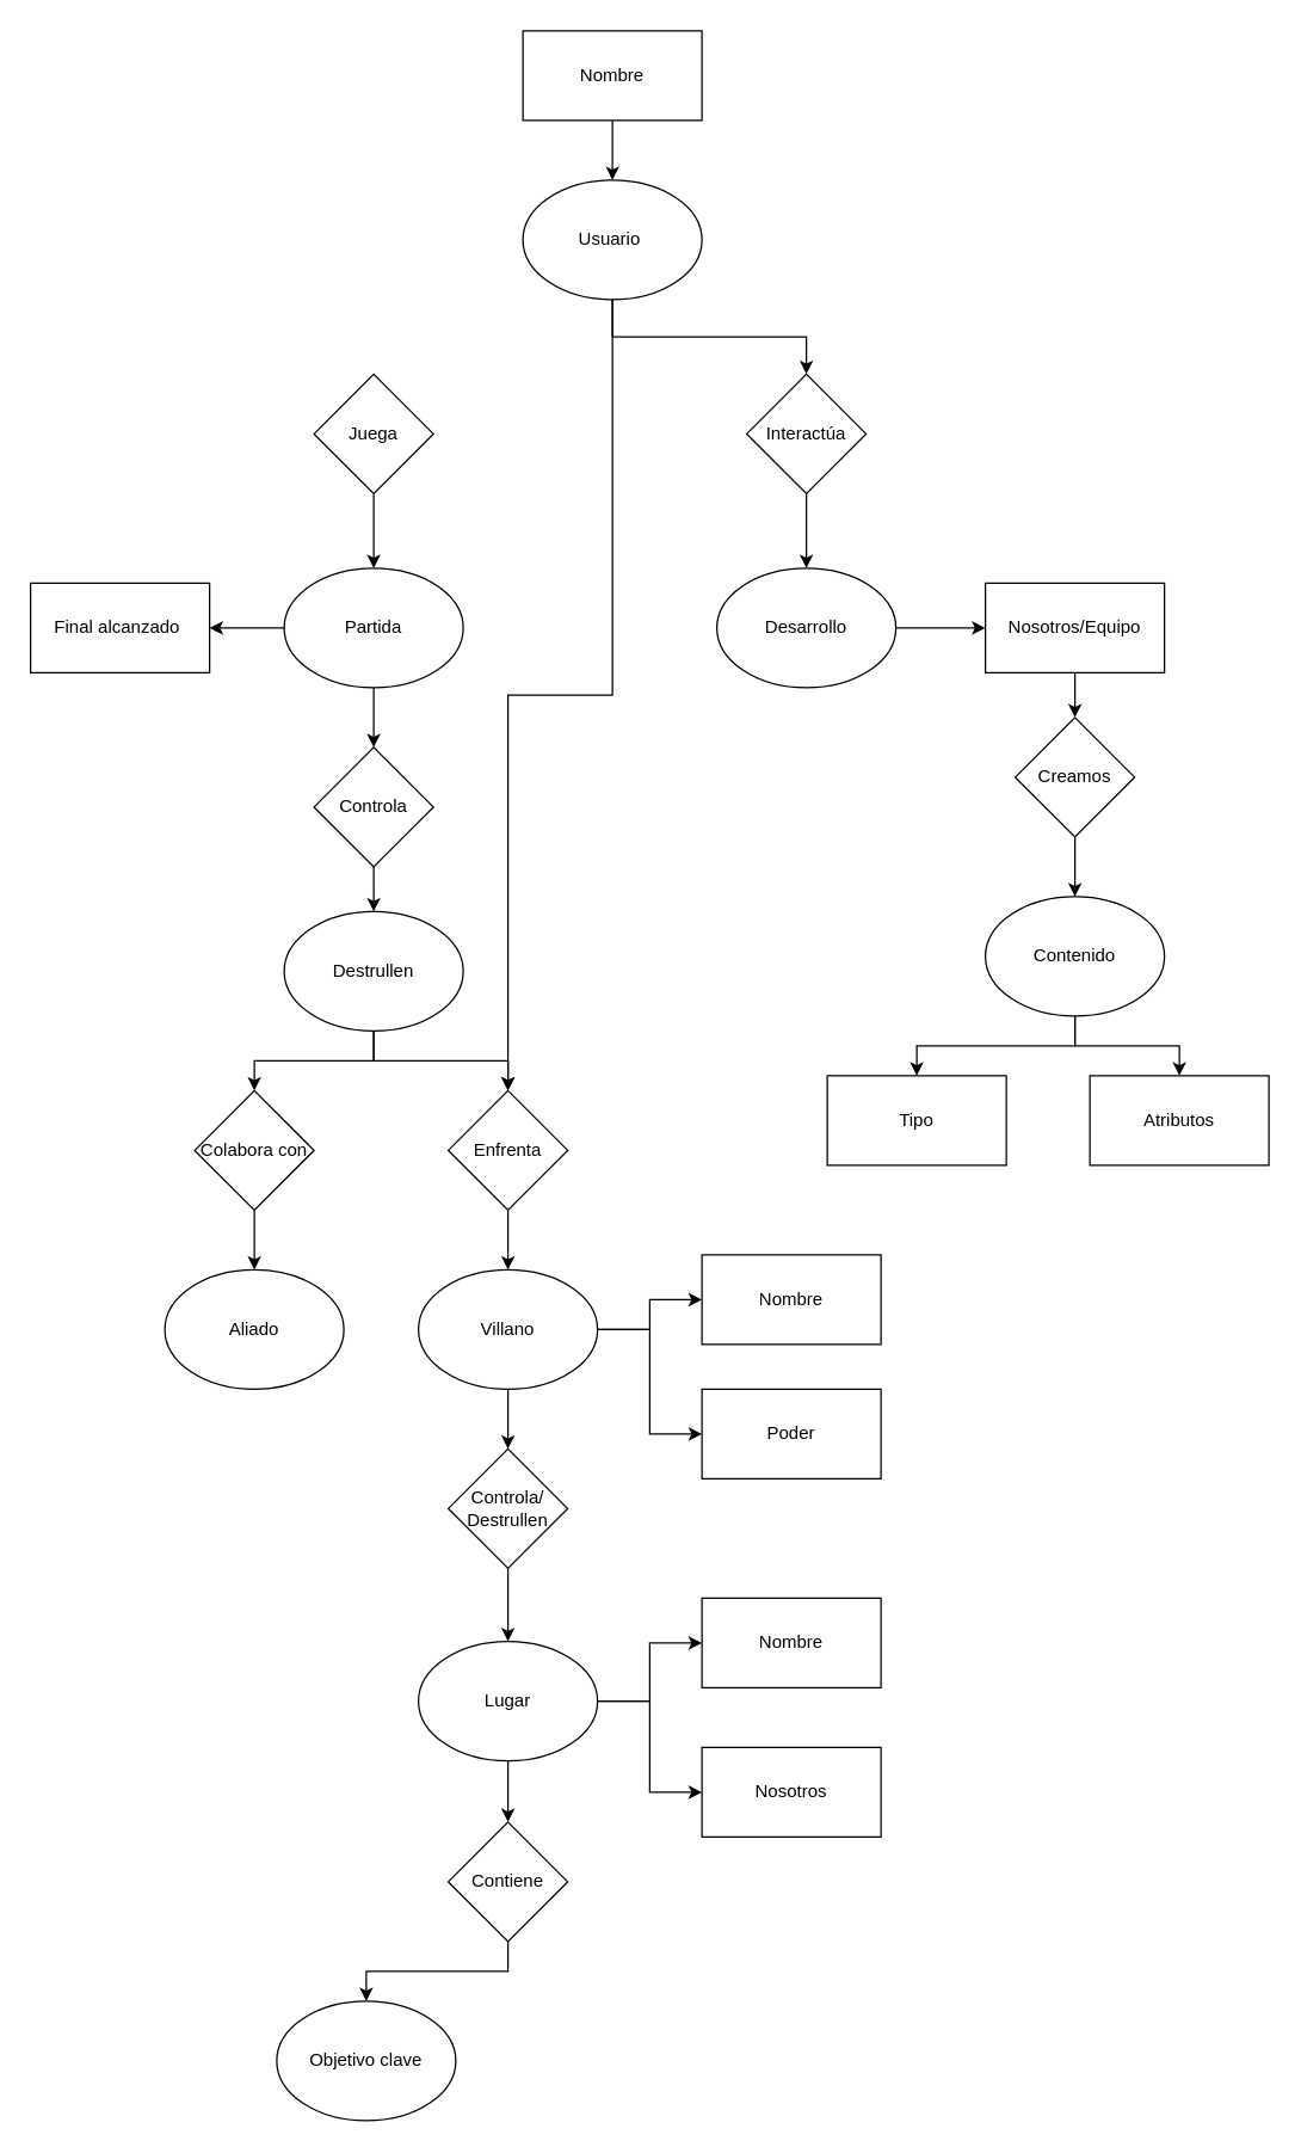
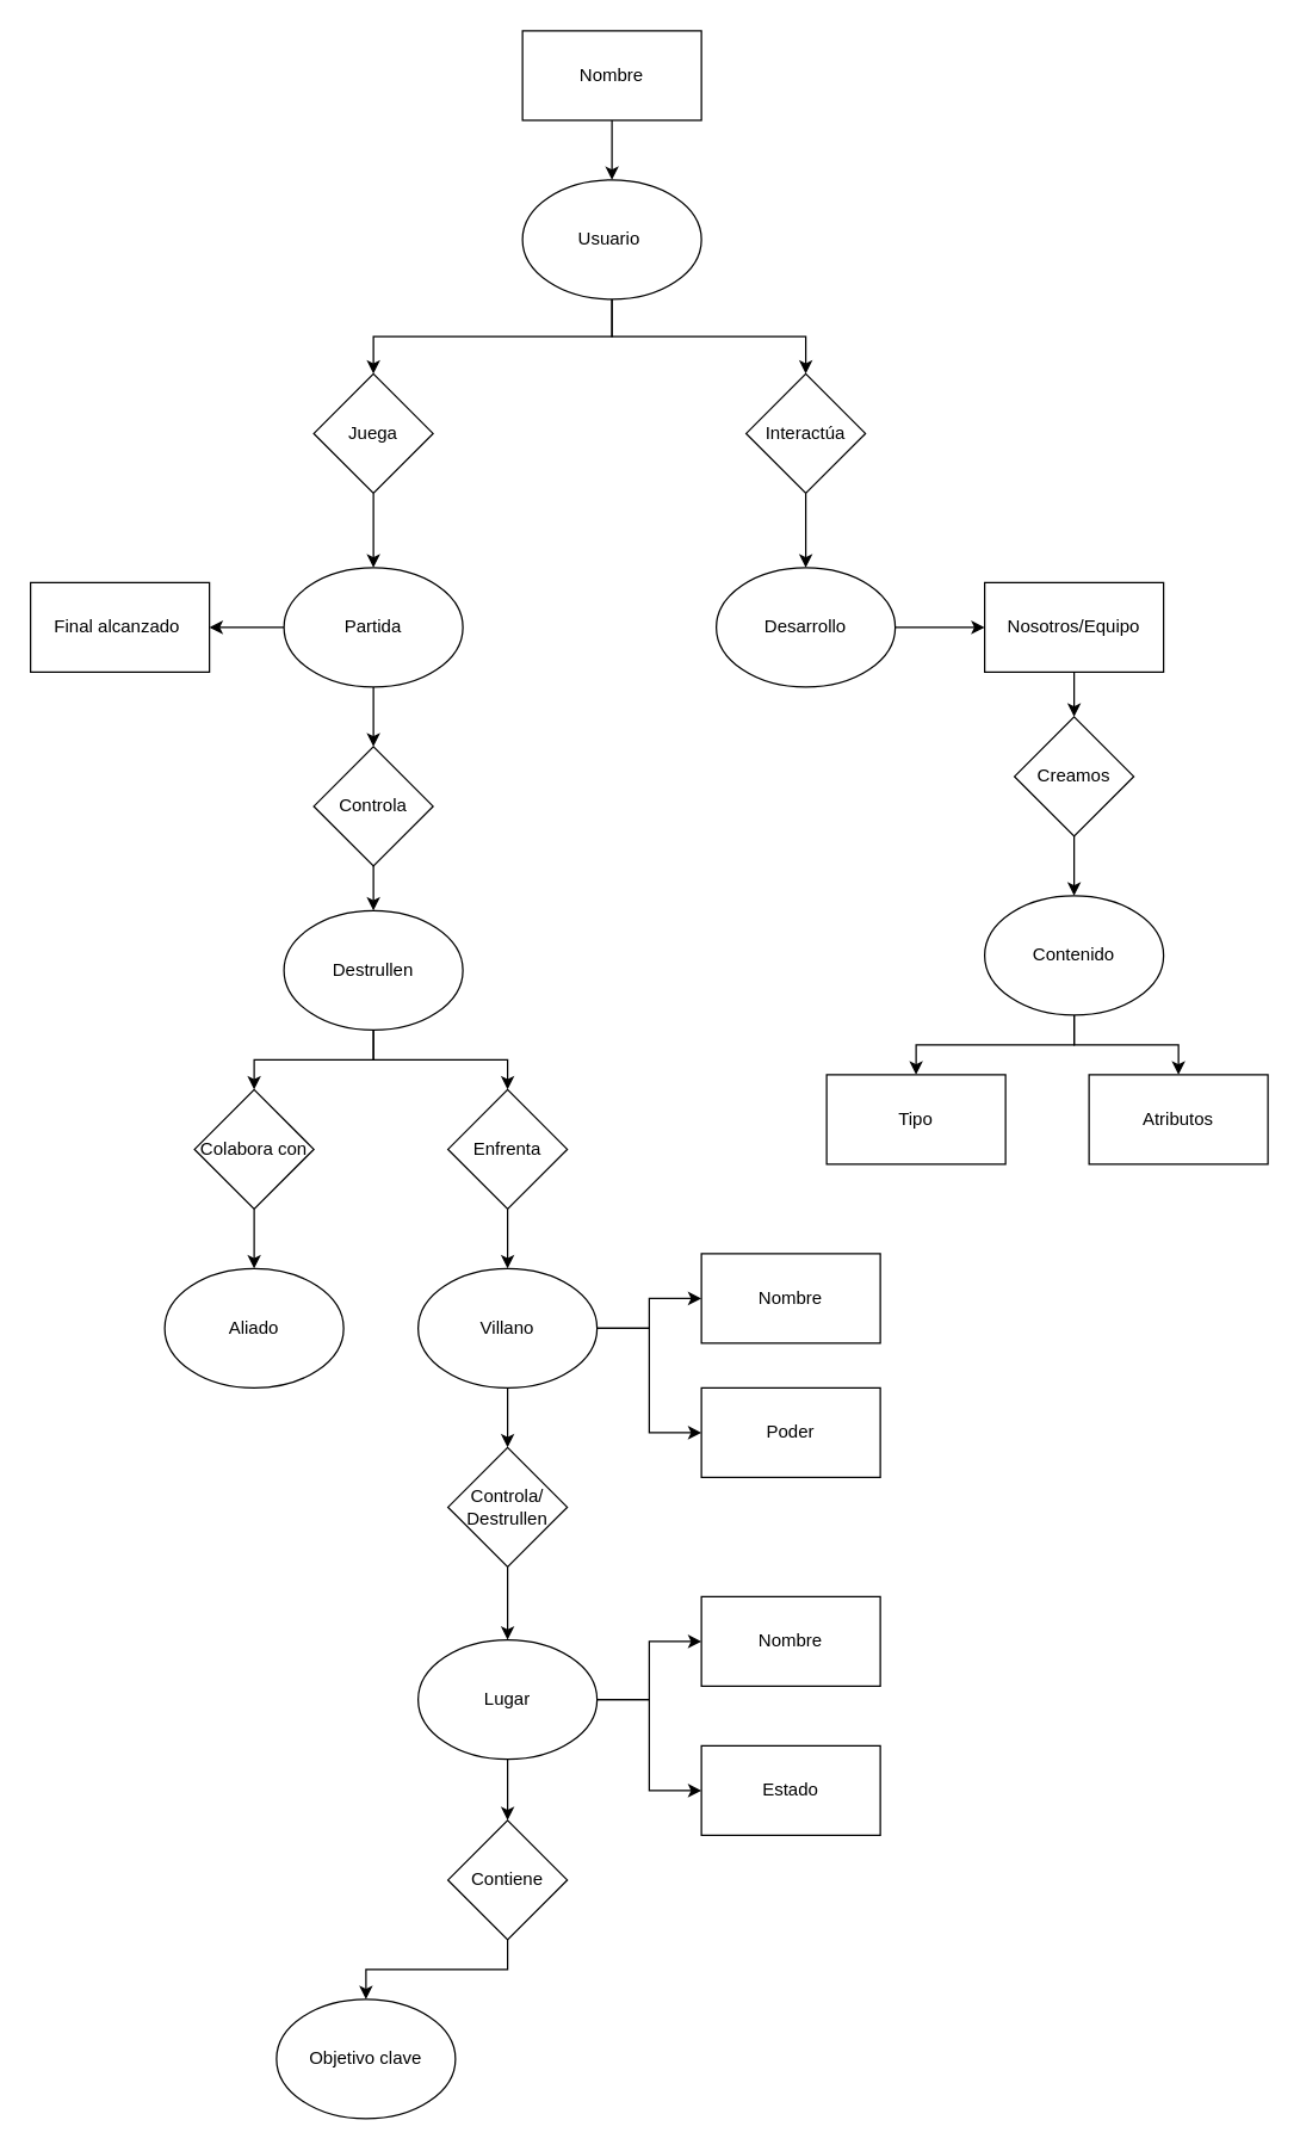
  <mxCell id="0" />
  <mxCell id="1" parent="0" />
- <mxCell id="2" style="edgeStyle=orthogonalEdgeStyle;rounded=0;orthogonalLoop=1;jettySize=auto;html=1;exitX=0.5;exitY=1;exitDx=0;exitDy=0;" edge="1" parent="1" source="4" target="39"><mxGeometry relative="1" as="geometry" /></mxCell>
+ <mxCell id="2" style="edgeStyle=orthogonalEdgeStyle;rounded=0;orthogonalLoop=1;jettySize=auto;html=1;exitX=0.5;exitY=1;exitDx=0;exitDy=0;entryX=0.5;entryY=0;entryDx=0;entryDy=0;" edge="1" parent="1" source="4" target="11"><mxGeometry relative="1" as="geometry" /></mxCell>
  <mxCell id="3" style="edgeStyle=orthogonalEdgeStyle;rounded=0;orthogonalLoop=1;jettySize=auto;html=1;exitX=0.5;exitY=1;exitDx=0;exitDy=0;entryX=0.5;entryY=0;entryDx=0;entryDy=0;" edge="1" parent="1" source="4" target="19"><mxGeometry relative="1" as="geometry" /></mxCell>
  <mxCell id="4" value="Usuario&amp;nbsp;" style="ellipse;whiteSpace=wrap;html=1;" vertex="1" parent="1"><mxGeometry x="350" y="120" width="120" height="80" as="geometry" /></mxCell>
  <mxCell id="5" style="edgeStyle=orthogonalEdgeStyle;rounded=0;orthogonalLoop=1;jettySize=auto;html=1;exitX=0;exitY=0.5;exitDx=0;exitDy=0;entryX=1;entryY=0.5;entryDx=0;entryDy=0;" edge="1" parent="1" source="7" target="12"><mxGeometry relative="1" as="geometry" /></mxCell>
  <mxCell id="6" style="edgeStyle=orthogonalEdgeStyle;rounded=0;orthogonalLoop=1;jettySize=auto;html=1;exitX=0.5;exitY=1;exitDx=0;exitDy=0;entryX=0.5;entryY=0;entryDx=0;entryDy=0;" edge="1" parent="1" source="7" target="14"><mxGeometry relative="1" as="geometry" /></mxCell>
  <mxCell id="7" value="Partida" style="ellipse;whiteSpace=wrap;html=1;" vertex="1" parent="1"><mxGeometry x="190" y="380" width="120" height="80" as="geometry" /></mxCell>
  <mxCell id="8" style="edgeStyle=orthogonalEdgeStyle;rounded=0;orthogonalLoop=1;jettySize=auto;html=1;exitX=0.5;exitY=1;exitDx=0;exitDy=0;entryX=0.5;entryY=0;entryDx=0;entryDy=0;" edge="1" parent="1" source="9" target="4"><mxGeometry relative="1" as="geometry" /></mxCell>
  <mxCell id="9" value="Nombre" style="rounded=0;whiteSpace=wrap;html=1;" vertex="1" parent="1"><mxGeometry x="350" y="20" width="120" height="60" as="geometry" /></mxCell>
  <mxCell id="10" style="edgeStyle=orthogonalEdgeStyle;rounded=0;orthogonalLoop=1;jettySize=auto;html=1;exitX=0.5;exitY=1;exitDx=0;exitDy=0;entryX=0.5;entryY=0;entryDx=0;entryDy=0;" edge="1" parent="1" source="11" target="7"><mxGeometry relative="1" as="geometry" /></mxCell>
  <mxCell id="11" value="Juega" style="rhombus;whiteSpace=wrap;html=1;" vertex="1" parent="1"><mxGeometry x="210" y="250" width="80" height="80" as="geometry" /></mxCell>
  <mxCell id="12" value="Final alcanzado&amp;nbsp;" style="rounded=0;whiteSpace=wrap;html=1;" vertex="1" parent="1"><mxGeometry x="20" y="390" width="120" height="60" as="geometry" /></mxCell>
  <mxCell id="13" style="edgeStyle=orthogonalEdgeStyle;rounded=0;orthogonalLoop=1;jettySize=auto;html=1;exitX=0.5;exitY=1;exitDx=0;exitDy=0;entryX=0.5;entryY=0;entryDx=0;entryDy=0;" edge="1" parent="1" source="14" target="17"><mxGeometry relative="1" as="geometry" /></mxCell>
  <mxCell id="14" value="Controla" style="rhombus;whiteSpace=wrap;html=1;" vertex="1" parent="1"><mxGeometry x="210" y="500" width="80" height="80" as="geometry" /></mxCell>
  <mxCell id="15" style="edgeStyle=orthogonalEdgeStyle;rounded=0;orthogonalLoop=1;jettySize=auto;html=1;exitX=0.5;exitY=1;exitDx=0;exitDy=0;entryX=0.5;entryY=0;entryDx=0;entryDy=0;" edge="1" parent="1" source="17" target="39"><mxGeometry relative="1" as="geometry" /></mxCell>
  <mxCell id="16" style="edgeStyle=orthogonalEdgeStyle;rounded=0;orthogonalLoop=1;jettySize=auto;html=1;exitX=0.5;exitY=1;exitDx=0;exitDy=0;entryX=0.5;entryY=0;entryDx=0;entryDy=0;" edge="1" parent="1" source="17" target="37"><mxGeometry relative="1" as="geometry" /></mxCell>
  <mxCell id="17" value="Destrullen" style="ellipse;whiteSpace=wrap;html=1;" vertex="1" parent="1"><mxGeometry x="190" y="610" width="120" height="80" as="geometry" /></mxCell>
  <mxCell id="18" style="edgeStyle=orthogonalEdgeStyle;rounded=0;orthogonalLoop=1;jettySize=auto;html=1;exitX=0.5;exitY=1;exitDx=0;exitDy=0;entryX=0.5;entryY=0;entryDx=0;entryDy=0;" edge="1" parent="1" source="19" target="21"><mxGeometry relative="1" as="geometry" /></mxCell>
  <mxCell id="19" value="Interactúa" style="rhombus;whiteSpace=wrap;html=1;" vertex="1" parent="1"><mxGeometry x="500" y="250" width="80" height="80" as="geometry" /></mxCell>
  <mxCell id="20" style="edgeStyle=orthogonalEdgeStyle;rounded=0;orthogonalLoop=1;jettySize=auto;html=1;exitX=1;exitY=0.5;exitDx=0;exitDy=0;entryX=0;entryY=0.5;entryDx=0;entryDy=0;" edge="1" parent="1" source="21" target="23"><mxGeometry relative="1" as="geometry" /></mxCell>
  <mxCell id="21" value="Desarrollo" style="ellipse;whiteSpace=wrap;html=1;" vertex="1" parent="1"><mxGeometry x="480" y="380" width="120" height="80" as="geometry" /></mxCell>
  <mxCell id="22" style="edgeStyle=orthogonalEdgeStyle;rounded=0;orthogonalLoop=1;jettySize=auto;html=1;exitX=0.5;exitY=1;exitDx=0;exitDy=0;entryX=0.5;entryY=0;entryDx=0;entryDy=0;" edge="1" parent="1" source="23" target="25"><mxGeometry relative="1" as="geometry" /></mxCell>
  <mxCell id="23" value="Nosotros/Equipo" style="rounded=0;whiteSpace=wrap;html=1;" vertex="1" parent="1"><mxGeometry x="660" y="390" width="120" height="60" as="geometry" /></mxCell>
  <mxCell id="24" style="edgeStyle=orthogonalEdgeStyle;rounded=0;orthogonalLoop=1;jettySize=auto;html=1;exitX=0.5;exitY=1;exitDx=0;exitDy=0;entryX=0.5;entryY=0;entryDx=0;entryDy=0;" edge="1" parent="1" source="25" target="28"><mxGeometry relative="1" as="geometry" /></mxCell>
  <mxCell id="25" value="Creamos" style="rhombus;whiteSpace=wrap;html=1;" vertex="1" parent="1"><mxGeometry x="680" y="480" width="80" height="80" as="geometry" /></mxCell>
  <mxCell id="26" style="edgeStyle=orthogonalEdgeStyle;rounded=0;orthogonalLoop=1;jettySize=auto;html=1;exitX=0.5;exitY=1;exitDx=0;exitDy=0;entryX=0.5;entryY=0;entryDx=0;entryDy=0;" edge="1" parent="1" source="28" target="29"><mxGeometry relative="1" as="geometry" /></mxCell>
  <mxCell id="27" style="edgeStyle=orthogonalEdgeStyle;rounded=0;orthogonalLoop=1;jettySize=auto;html=1;exitX=0.5;exitY=1;exitDx=0;exitDy=0;entryX=0.5;entryY=0;entryDx=0;entryDy=0;" edge="1" parent="1" source="28" target="30"><mxGeometry relative="1" as="geometry" /></mxCell>
  <mxCell id="28" value="Contenido" style="ellipse;whiteSpace=wrap;html=1;" vertex="1" parent="1"><mxGeometry x="660" y="600" width="120" height="80" as="geometry" /></mxCell>
  <mxCell id="29" value="Tipo" style="rounded=0;whiteSpace=wrap;html=1;" vertex="1" parent="1"><mxGeometry x="554" y="720" width="120" height="60" as="geometry" /></mxCell>
  <mxCell id="30" value="Atributos" style="rounded=0;whiteSpace=wrap;html=1;" vertex="1" parent="1"><mxGeometry x="730" y="720" width="120" height="60" as="geometry" /></mxCell>
  <mxCell id="31" value="Aliado" style="ellipse;whiteSpace=wrap;html=1;" vertex="1" parent="1"><mxGeometry x="110" y="850" width="120" height="80" as="geometry" /></mxCell>
  <mxCell id="32" style="edgeStyle=orthogonalEdgeStyle;rounded=0;orthogonalLoop=1;jettySize=auto;html=1;exitX=1;exitY=0.5;exitDx=0;exitDy=0;entryX=0;entryY=0.5;entryDx=0;entryDy=0;" edge="1" parent="1" source="35" target="40"><mxGeometry relative="1" as="geometry" /></mxCell>
  <mxCell id="33" style="edgeStyle=orthogonalEdgeStyle;rounded=0;orthogonalLoop=1;jettySize=auto;html=1;exitX=1;exitY=0.5;exitDx=0;exitDy=0;entryX=0;entryY=0.5;entryDx=0;entryDy=0;" edge="1" parent="1" source="35" target="41"><mxGeometry relative="1" as="geometry" /></mxCell>
  <mxCell id="34" style="edgeStyle=orthogonalEdgeStyle;rounded=0;orthogonalLoop=1;jettySize=auto;html=1;exitX=0.5;exitY=1;exitDx=0;exitDy=0;entryX=0.5;entryY=0;entryDx=0;entryDy=0;" edge="1" parent="1" source="35" target="43"><mxGeometry relative="1" as="geometry" /></mxCell>
  <mxCell id="35" value="Villano" style="ellipse;whiteSpace=wrap;html=1;" vertex="1" parent="1"><mxGeometry x="280" y="850" width="120" height="80" as="geometry" /></mxCell>
  <mxCell id="36" style="edgeStyle=orthogonalEdgeStyle;rounded=0;orthogonalLoop=1;jettySize=auto;html=1;exitX=0.5;exitY=1;exitDx=0;exitDy=0;entryX=0.5;entryY=0;entryDx=0;entryDy=0;" edge="1" parent="1" source="37" target="31"><mxGeometry relative="1" as="geometry" /></mxCell>
  <mxCell id="37" value="Colabora con" style="rhombus;whiteSpace=wrap;html=1;" vertex="1" parent="1"><mxGeometry x="130" y="730" width="80" height="80" as="geometry" /></mxCell>
  <mxCell id="38" style="edgeStyle=orthogonalEdgeStyle;rounded=0;orthogonalLoop=1;jettySize=auto;html=1;exitX=0.5;exitY=1;exitDx=0;exitDy=0;entryX=0.5;entryY=0;entryDx=0;entryDy=0;" edge="1" parent="1" source="39" target="35"><mxGeometry relative="1" as="geometry" /></mxCell>
  <mxCell id="39" value="Enfrenta" style="rhombus;whiteSpace=wrap;html=1;" vertex="1" parent="1"><mxGeometry x="300" y="730" width="80" height="80" as="geometry" /></mxCell>
  <mxCell id="40" value="Nombre" style="rounded=0;whiteSpace=wrap;html=1;" vertex="1" parent="1"><mxGeometry x="470" y="840" width="120" height="60" as="geometry" /></mxCell>
  <mxCell id="41" value="Poder" style="rounded=0;whiteSpace=wrap;html=1;" vertex="1" parent="1"><mxGeometry x="470" y="930" width="120" height="60" as="geometry" /></mxCell>
  <mxCell id="42" style="edgeStyle=orthogonalEdgeStyle;rounded=0;orthogonalLoop=1;jettySize=auto;html=1;exitX=0.5;exitY=1;exitDx=0;exitDy=0;entryX=0.5;entryY=0;entryDx=0;entryDy=0;" edge="1" parent="1" source="43" target="47"><mxGeometry relative="1" as="geometry" /></mxCell>
  <mxCell id="43" value="Controla/&lt;br&gt;Destrullen" style="rhombus;whiteSpace=wrap;html=1;" vertex="1" parent="1"><mxGeometry x="300" y="970" width="80" height="80" as="geometry" /></mxCell>
  <mxCell id="44" style="edgeStyle=orthogonalEdgeStyle;rounded=0;orthogonalLoop=1;jettySize=auto;html=1;exitX=1;exitY=0.5;exitDx=0;exitDy=0;entryX=0;entryY=0.5;entryDx=0;entryDy=0;" edge="1" parent="1" source="47" target="48"><mxGeometry relative="1" as="geometry" /></mxCell>
  <mxCell id="45" style="edgeStyle=orthogonalEdgeStyle;rounded=0;orthogonalLoop=1;jettySize=auto;html=1;exitX=1;exitY=0.5;exitDx=0;exitDy=0;entryX=0;entryY=0.5;entryDx=0;entryDy=0;" edge="1" parent="1" source="47" target="49"><mxGeometry relative="1" as="geometry" /></mxCell>
  <mxCell id="46" style="edgeStyle=orthogonalEdgeStyle;rounded=0;orthogonalLoop=1;jettySize=auto;html=1;exitX=0.5;exitY=1;exitDx=0;exitDy=0;entryX=0.5;entryY=0;entryDx=0;entryDy=0;" edge="1" parent="1" source="47" target="51"><mxGeometry relative="1" as="geometry" /></mxCell>
  <mxCell id="47" value="Lugar" style="ellipse;whiteSpace=wrap;html=1;" vertex="1" parent="1"><mxGeometry x="280" y="1099" width="120" height="80" as="geometry" /></mxCell>
  <mxCell id="48" value="Nombre" style="rounded=0;whiteSpace=wrap;html=1;" vertex="1" parent="1"><mxGeometry x="470" y="1070" width="120" height="60" as="geometry" /></mxCell>
- <mxCell id="49" value="Nosotros" style="rounded=0;whiteSpace=wrap;html=1;" vertex="1" parent="1"><mxGeometry x="470" y="1170" width="120" height="60" as="geometry" /></mxCell>
+ <mxCell id="49" value="Estado" style="rounded=0;whiteSpace=wrap;html=1;" vertex="1" parent="1"><mxGeometry x="470" y="1170" width="120" height="60" as="geometry" /></mxCell>
  <mxCell id="50" style="edgeStyle=orthogonalEdgeStyle;rounded=0;orthogonalLoop=1;jettySize=auto;html=1;exitX=0.5;exitY=1;exitDx=0;exitDy=0;entryX=0.5;entryY=0;entryDx=0;entryDy=0;" edge="1" parent="1" source="51" target="52"><mxGeometry relative="1" as="geometry" /></mxCell>
  <mxCell id="51" value="Contiene" style="rhombus;whiteSpace=wrap;html=1;" vertex="1" parent="1"><mxGeometry x="300" y="1220" width="80" height="80" as="geometry" /></mxCell>
  <mxCell id="52" value="Objetivo clave" style="ellipse;whiteSpace=wrap;html=1;" vertex="1" parent="1"><mxGeometry x="185" y="1340" width="120" height="80" as="geometry" /></mxCell>
